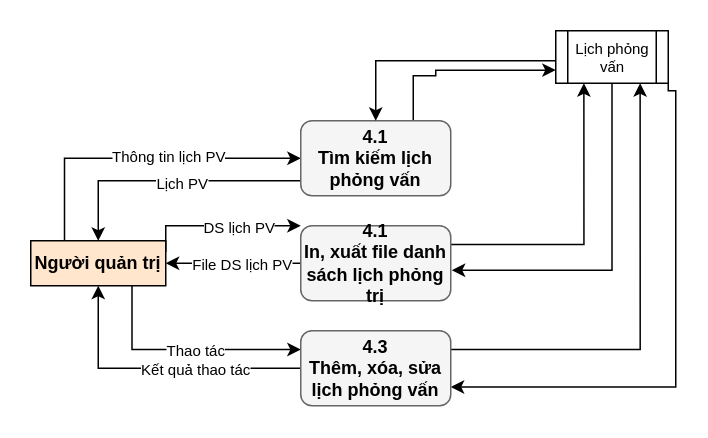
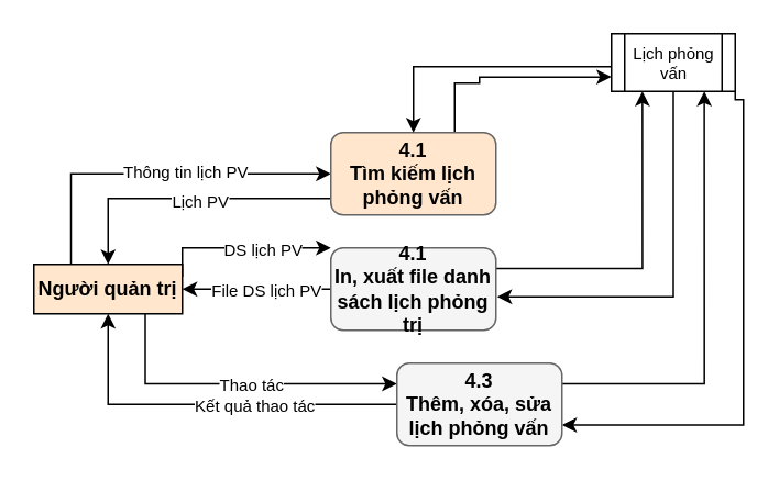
  <mxCell id="0" />
  <mxCell id="1" parent="0" />
  <mxCell id="2" style="edgeStyle=orthogonalEdgeStyle;rounded=0;orthogonalLoop=1;jettySize=auto;html=1;exitX=0.25;exitY=0;exitDx=0;exitDy=0;entryX=0;entryY=0.5;entryDx=0;entryDy=0;" edge="1" parent="1" source="8" target="12"><mxGeometry relative="1" as="geometry"><mxPoint x="-37.5" y="165" as="sourcePoint" /><mxPoint x="180" y="93" as="targetPoint" /><Array as="points"><mxPoint x="43" y="105" /></Array></mxGeometry></mxCell>
  <mxCell id="3" value="Thông tin lịch PV" style="edgeLabel;html=1;align=center;verticalAlign=middle;resizable=0;points=[];fontSize=10;" vertex="1" connectable="0" parent="2"><mxGeometry x="0.166" y="2" relative="1" as="geometry"><mxPoint as="offset" /></mxGeometry></mxCell>
  <mxCell id="4" style="edgeStyle=orthogonalEdgeStyle;rounded=0;orthogonalLoop=1;jettySize=auto;html=1;exitX=1;exitY=0.25;exitDx=0;exitDy=0;entryX=0;entryY=0;entryDx=0;entryDy=0;fontSize=10;fontColor=#000000;" edge="1" parent="1" source="8" target="20"><mxGeometry relative="1" as="geometry"><Array as="points"><mxPoint x="110" y="150" /></Array></mxGeometry></mxCell>
  <mxCell id="5" value="DS lịch PV" style="edgeLabel;html=1;align=center;verticalAlign=middle;resizable=0;points=[];fontSize=10;fontColor=#000000;" vertex="1" connectable="0" parent="4"><mxGeometry x="0.11" y="1" relative="1" as="geometry"><mxPoint x="5.83" y="1" as="offset" /></mxGeometry></mxCell>
  <mxCell id="6" style="edgeStyle=orthogonalEdgeStyle;rounded=0;orthogonalLoop=1;jettySize=auto;html=1;exitX=0.75;exitY=1;exitDx=0;exitDy=0;entryX=0;entryY=0.25;entryDx=0;entryDy=0;fontSize=10;fontColor=#000000;" edge="1" parent="1" source="8" target="24"><mxGeometry relative="1" as="geometry" /></mxCell>
  <mxCell id="7" value="Thao tác" style="edgeLabel;html=1;align=center;verticalAlign=middle;resizable=0;points=[];fontSize=10;fontColor=#000000;" vertex="1" connectable="0" parent="6"><mxGeometry x="0.086" relative="1" as="geometry"><mxPoint as="offset" /></mxGeometry></mxCell>
  <mxCell id="8" value="Người quản trị" style="rounded=0;whiteSpace=wrap;html=1;strokeWidth=1;fontStyle=1;fillColor=#ffe6cc;" vertex="1" parent="1"><mxGeometry x="20" y="160" width="90" height="30" as="geometry" /></mxCell>
  <mxCell id="9" style="edgeStyle=orthogonalEdgeStyle;rounded=0;orthogonalLoop=1;jettySize=auto;html=1;exitX=0;exitY=0.5;exitDx=0;exitDy=0;fontSize=12;entryX=0.5;entryY=0;entryDx=0;entryDy=0;" edge="1" parent="1" source="12" target="8"><mxGeometry relative="1" as="geometry"><mxPoint x="-30" y="180" as="targetPoint" /><Array as="points"><mxPoint x="200" y="120" /><mxPoint x="65" y="120" /></Array></mxGeometry></mxCell>
  <mxCell id="10" value="Lịch PV" style="edgeLabel;html=1;align=center;verticalAlign=middle;resizable=0;points=[];fontSize=10;" vertex="1" connectable="0" parent="9"><mxGeometry x="0.005" y="1" relative="1" as="geometry"><mxPoint as="offset" /></mxGeometry></mxCell>
  <mxCell id="11" style="edgeStyle=orthogonalEdgeStyle;rounded=0;orthogonalLoop=1;jettySize=auto;html=1;exitX=0.75;exitY=0;exitDx=0;exitDy=0;entryX=0;entryY=0.75;entryDx=0;entryDy=0;fontSize=10;" edge="1" parent="1" source="12" target="16"><mxGeometry relative="1" as="geometry"><Array as="points"><mxPoint x="290" y="50" /></Array></mxGeometry></mxCell>
- <mxCell id="12" value="4.1&lt;br&gt;Tìm kiếm lịch phỏng vấn" style="rounded=1;whiteSpace=wrap;html=1;labelBackgroundColor=none;strokeColor=#666666;strokeWidth=1;fontSize=12;fillColor=#f5f5f5;fontStyle=1;" vertex="1" parent="1"><mxGeometry x="200" y="80" width="100" height="50" as="geometry" /></mxCell>
+ <mxCell id="12" value="4.1&lt;br&gt;Tìm kiếm lịch phỏng vấn" style="rounded=1;whiteSpace=wrap;html=1;labelBackgroundColor=none;strokeColor=#666666;strokeWidth=1;fontSize=12;fillColor=#ffe6cc;fontStyle=1;" vertex="1" parent="1"><mxGeometry x="200" y="80" width="100" height="50" as="geometry" /></mxCell>
  <mxCell id="13" style="edgeStyle=orthogonalEdgeStyle;rounded=0;orthogonalLoop=1;jettySize=auto;html=1;fontSize=10;exitX=0;exitY=0.5;exitDx=0;exitDy=0;entryX=0.5;entryY=0;entryDx=0;entryDy=0;" edge="1" parent="1" source="16" target="12"><mxGeometry relative="1" as="geometry"><mxPoint x="500" y="30" as="sourcePoint" /><mxPoint x="270" y="0" as="targetPoint" /><Array as="points"><mxPoint x="250" y="40" /></Array></mxGeometry></mxCell>
  <mxCell id="14" style="edgeStyle=orthogonalEdgeStyle;rounded=0;orthogonalLoop=1;jettySize=auto;html=1;exitX=0.5;exitY=1;exitDx=0;exitDy=0;entryX=1.007;entryY=0.593;entryDx=0;entryDy=0;entryPerimeter=0;fontSize=10;fontColor=#000000;" edge="1" parent="1" source="16" target="20"><mxGeometry relative="1" as="geometry" /></mxCell>
  <mxCell id="15" style="edgeStyle=orthogonalEdgeStyle;rounded=0;orthogonalLoop=1;jettySize=auto;html=1;exitX=1;exitY=1;exitDx=0;exitDy=0;entryX=1;entryY=0.75;entryDx=0;entryDy=0;fontSize=10;fontColor=#000000;" edge="1" parent="1" source="16" target="24"><mxGeometry relative="1" as="geometry"><Array as="points"><mxPoint x="450" y="60" /><mxPoint x="450" y="258" /></Array></mxGeometry></mxCell>
  <mxCell id="16" value="Lịch phỏng vấn" style="shape=process;whiteSpace=wrap;html=1;backgroundOutline=1;labelBackgroundColor=none;strokeColor=#000000;strokeWidth=1;gradientColor=none;fontSize=10;" vertex="1" parent="1"><mxGeometry x="370" y="20" width="75" height="35" as="geometry" /></mxCell>
  <mxCell id="17" style="edgeStyle=orthogonalEdgeStyle;rounded=0;orthogonalLoop=1;jettySize=auto;html=1;exitX=0;exitY=0.5;exitDx=0;exitDy=0;entryX=1;entryY=0.5;entryDx=0;entryDy=0;fontSize=10;fontColor=#000000;" edge="1" parent="1" source="20" target="8"><mxGeometry relative="1" as="geometry" /></mxCell>
  <mxCell id="18" value="File DS lịch PV" style="edgeLabel;html=1;align=center;verticalAlign=middle;resizable=0;points=[];fontSize=10;fontColor=#000000;" vertex="1" connectable="0" parent="17"><mxGeometry x="0.096" relative="1" as="geometry"><mxPoint x="9.33" as="offset" /></mxGeometry></mxCell>
  <mxCell id="19" style="edgeStyle=orthogonalEdgeStyle;rounded=0;orthogonalLoop=1;jettySize=auto;html=1;exitX=1;exitY=0.25;exitDx=0;exitDy=0;entryX=0.25;entryY=1;entryDx=0;entryDy=0;fontSize=10;fontColor=#000000;" edge="1" parent="1" source="20" target="16"><mxGeometry relative="1" as="geometry" /></mxCell>
  <mxCell id="20" value="4.1&lt;br&gt;In, xuất file danh sách lịch phỏng trị" style="rounded=1;whiteSpace=wrap;html=1;labelBackgroundColor=none;strokeColor=#666666;strokeWidth=1;fontSize=12;fillColor=#f5f5f5;fontStyle=1;" vertex="1" parent="1"><mxGeometry x="200" y="150" width="100" height="50" as="geometry" /></mxCell>
  <mxCell id="21" style="edgeStyle=orthogonalEdgeStyle;rounded=0;orthogonalLoop=1;jettySize=auto;html=1;exitX=0;exitY=0.5;exitDx=0;exitDy=0;entryX=0.5;entryY=1;entryDx=0;entryDy=0;fontSize=10;fontColor=#000000;" edge="1" parent="1" source="24" target="8"><mxGeometry relative="1" as="geometry" /></mxCell>
  <mxCell id="22" value="Kết quả thao tác" style="edgeLabel;html=1;align=center;verticalAlign=middle;resizable=0;points=[];fontSize=10;fontColor=#000000;" vertex="1" connectable="0" parent="21"><mxGeometry x="-0.184" relative="1" as="geometry"><mxPoint x="7.62" as="offset" /></mxGeometry></mxCell>
  <mxCell id="23" style="edgeStyle=orthogonalEdgeStyle;rounded=0;orthogonalLoop=1;jettySize=auto;html=1;exitX=1;exitY=0.25;exitDx=0;exitDy=0;entryX=0.75;entryY=1;entryDx=0;entryDy=0;fontSize=10;fontColor=#000000;" edge="1" parent="1" source="24" target="16"><mxGeometry relative="1" as="geometry" /></mxCell>
- <mxCell id="24" value="4.3&lt;br&gt;Thêm, xóa, sửa lịch phỏng vấn" style="rounded=1;whiteSpace=wrap;html=1;labelBackgroundColor=none;strokeColor=#666666;strokeWidth=1;fontSize=12;fillColor=#f5f5f5;fontStyle=1;" vertex="1" parent="1"><mxGeometry x="200" y="220" width="100" height="50" as="geometry" /></mxCell>
+ <mxCell id="24" value="4.3&lt;br&gt;Thêm, xóa, sửa lịch phỏng vấn" style="rounded=1;whiteSpace=wrap;html=1;labelBackgroundColor=none;strokeColor=#666666;strokeWidth=1;fontSize=12;fillColor=#f5f5f5;fontStyle=1;" vertex="1" parent="1"><mxGeometry x="240" y="220" width="100" height="50" as="geometry" /></mxCell>
